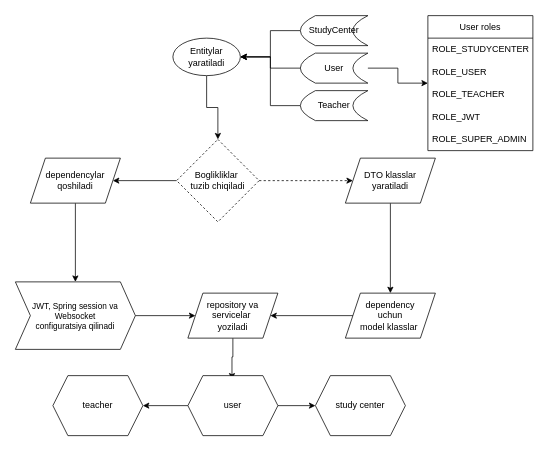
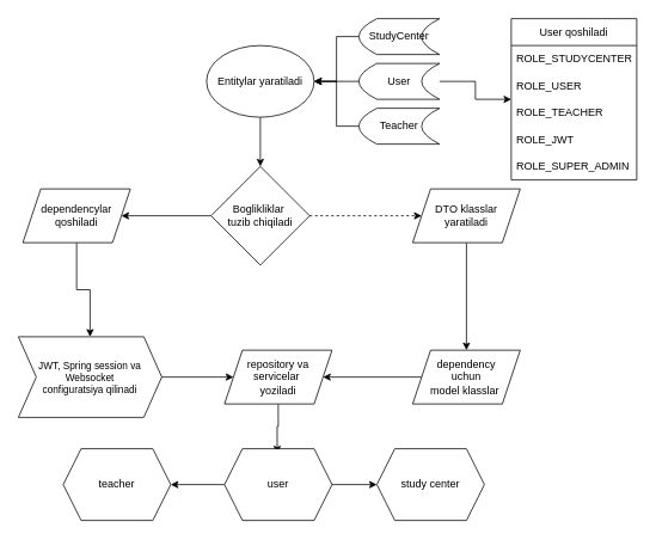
  <mxCell id="0" />
  <mxCell id="1" parent="0" />
  <mxCell id="2" style="edgeStyle=orthogonalEdgeStyle;rounded=0;orthogonalLoop=1;jettySize=auto;html=1;" edge="1" parent="1" source="3" target="6"><mxGeometry relative="1" as="geometry"><mxPoint x="240" y="420" as="targetPoint" /></mxGeometry></mxCell>
- <mxCell id="3" value="Entitylar yaratiladi" style="ellipse;whiteSpace=wrap;html=1;" vertex="1" parent="1"><mxGeometry x="230" y="50" width="90" height="50" as="geometry" /></mxCell>
+ <mxCell id="3" value="Entitylar yaratiladi" style="ellipse;whiteSpace=wrap;html=1;" vertex="1" parent="1"><mxGeometry x="230" y="50" width="120" height="80" as="geometry" /></mxCell>
  <mxCell id="4" style="edgeStyle=orthogonalEdgeStyle;rounded=0;orthogonalLoop=1;jettySize=auto;html=1;entryX=0;entryY=0.5;entryDx=0;entryDy=0;dashed=1;" edge="1" parent="1" source="6" target="8"><mxGeometry relative="1" as="geometry"><mxPoint x="430" y="205" as="targetPoint" /></mxGeometry></mxCell>
  <mxCell id="5" style="edgeStyle=orthogonalEdgeStyle;rounded=0;orthogonalLoop=1;jettySize=auto;html=1;entryX=1;entryY=0.5;entryDx=0;entryDy=0;" edge="1" parent="1" source="6" target="10"><mxGeometry relative="1" as="geometry"><mxPoint x="170" y="205" as="targetPoint" /></mxGeometry></mxCell>
- <mxCell id="6" value="Boglikliklar&amp;nbsp;&lt;div&gt;tuzib chiqiladi&lt;/div&gt;" style="rhombus;whiteSpace=wrap;html=1;dashed=1;" vertex="1" parent="1"><mxGeometry x="235" y="185" width="110" height="110" as="geometry" /></mxCell>
+ <mxCell id="6" value="Boglikliklar&amp;nbsp;&lt;div&gt;tuzib chiqiladi&lt;/div&gt;" style="rhombus;whiteSpace=wrap;html=1;" vertex="1" parent="1"><mxGeometry x="235" y="185" width="110" height="110" as="geometry" /></mxCell>
  <mxCell id="7" style="edgeStyle=orthogonalEdgeStyle;rounded=0;orthogonalLoop=1;jettySize=auto;html=1;entryX=0.5;entryY=0;entryDx=0;entryDy=0;" edge="1" parent="1" source="8" target="12"><mxGeometry relative="1" as="geometry" /></mxCell>
  <mxCell id="8" value="DTO klasslar yaratiladi" style="shape=parallelogram;perimeter=parallelogramPerimeter;whiteSpace=wrap;html=1;fixedSize=1;" vertex="1" parent="1"><mxGeometry x="460" y="210" width="120" height="60" as="geometry" /></mxCell>
  <mxCell id="9" style="edgeStyle=orthogonalEdgeStyle;rounded=0;orthogonalLoop=1;jettySize=auto;html=1;entryX=0.5;entryY=0;entryDx=0;entryDy=0;" edge="1" parent="1" source="10" target="14"><mxGeometry relative="1" as="geometry" /></mxCell>
- <mxCell id="10" value="dependencylar&lt;div&gt;qoshiladi&lt;/div&gt;" style="shape=parallelogram;perimeter=parallelogramPerimeter;whiteSpace=wrap;html=1;fixedSize=1;" vertex="1" parent="1"><mxGeometry x="40" y="210" width="120" height="60" as="geometry" /></mxCell>
+ <mxCell id="10" value="dependencylar&lt;div&gt;qoshiladi&lt;/div&gt;" style="shape=parallelogram;perimeter=parallelogramPerimeter;whiteSpace=wrap;html=1;fixedSize=1;" vertex="1" parent="1"><mxGeometry x="25" y="210" width="120" height="60" as="geometry" /></mxCell>
  <mxCell id="11" style="edgeStyle=orthogonalEdgeStyle;rounded=0;orthogonalLoop=1;jettySize=auto;html=1;entryX=1;entryY=0.5;entryDx=0;entryDy=0;" edge="1" parent="1" source="12" target="29"><mxGeometry relative="1" as="geometry" /></mxCell>
  <mxCell id="12" value="dependency&lt;div&gt;uchun&lt;/div&gt;&lt;div&gt;model klasslar&amp;nbsp;&lt;/div&gt;" style="shape=parallelogram;perimeter=parallelogramPerimeter;whiteSpace=wrap;html=1;fixedSize=1;" vertex="1" parent="1"><mxGeometry x="460" y="390" width="120" height="60" as="geometry" /></mxCell>
  <mxCell id="13" style="edgeStyle=orthogonalEdgeStyle;rounded=0;orthogonalLoop=1;jettySize=auto;html=1;entryX=0;entryY=0.5;entryDx=0;entryDy=0;" edge="1" parent="1" source="14" target="29"><mxGeometry relative="1" as="geometry" /></mxCell>
  <mxCell id="14" value="&lt;font style=&quot;font-size: 11px;&quot;&gt;JWT, Spring session va Websocket&lt;/font&gt;&lt;div style=&quot;font-size: 11px;&quot;&gt;&lt;font style=&quot;font-size: 11px;&quot;&gt;configuratsiya qilinadi&lt;/font&gt;&lt;/div&gt;" style="shape=step;perimeter=stepPerimeter;whiteSpace=wrap;html=1;fixedSize=1;" vertex="1" parent="1"><mxGeometry x="20" y="375" width="160" height="90" as="geometry" /></mxCell>
  <mxCell id="15" style="edgeStyle=orthogonalEdgeStyle;rounded=0;orthogonalLoop=1;jettySize=auto;html=1;entryX=1;entryY=0.5;entryDx=0;entryDy=0;" edge="1" parent="1" source="17" target="3"><mxGeometry relative="1" as="geometry" /></mxCell>
  <mxCell id="16" style="edgeStyle=orthogonalEdgeStyle;rounded=0;orthogonalLoop=1;jettySize=auto;html=1;" edge="1" parent="1" source="17" target="22"><mxGeometry relative="1" as="geometry" /></mxCell>
  <mxCell id="17" value="User" style="shape=dataStorage;whiteSpace=wrap;html=1;fixedSize=1;" vertex="1" parent="1"><mxGeometry x="400" y="70" width="90" height="40" as="geometry" /></mxCell>
  <mxCell id="18" style="edgeStyle=orthogonalEdgeStyle;rounded=0;orthogonalLoop=1;jettySize=auto;html=1;entryX=1;entryY=0.5;entryDx=0;entryDy=0;" edge="1" parent="1" source="19" target="3"><mxGeometry relative="1" as="geometry" /></mxCell>
  <mxCell id="19" value="Teacher" style="shape=dataStorage;whiteSpace=wrap;html=1;fixedSize=1;" vertex="1" parent="1"><mxGeometry x="400" y="120" width="90" height="40" as="geometry" /></mxCell>
  <mxCell id="20" style="edgeStyle=orthogonalEdgeStyle;rounded=0;orthogonalLoop=1;jettySize=auto;html=1;entryX=1;entryY=0.5;entryDx=0;entryDy=0;" edge="1" parent="1" source="21" target="3"><mxGeometry relative="1" as="geometry" /></mxCell>
  <mxCell id="21" value="StudyCenter" style="shape=dataStorage;whiteSpace=wrap;html=1;fixedSize=1;" vertex="1" parent="1"><mxGeometry x="400" width="90" height="40" as="geometry" y="20" /></mxCell>
- <mxCell id="22" value="User roles" style="swimlane;fontStyle=0;childLayout=stackLayout;horizontal=1;startSize=30;horizontalStack=0;resizeParent=1;resizeParentMax=0;resizeLast=0;collapsible=1;marginBottom=0;whiteSpace=wrap;html=1;" vertex="1" parent="1"><mxGeometry x="570" width="140" height="180" as="geometry" y="20" /></mxCell>
+ <mxCell id="22" value="User qoshiladi" style="swimlane;fontStyle=0;childLayout=stackLayout;horizontal=1;startSize=30;horizontalStack=0;resizeParent=1;resizeParentMax=0;resizeLast=0;collapsible=1;marginBottom=0;whiteSpace=wrap;html=1;" vertex="1" parent="1"><mxGeometry x="570" width="140" height="180" as="geometry" y="20" /></mxCell>
  <mxCell id="23" value="ROLE_STUDYCENTER" style="text;strokeColor=none;fillColor=none;align=left;verticalAlign=middle;spacingLeft=4;spacingRight=4;overflow=hidden;points=[[0,0.5],[1,0.5]];portConstraint=eastwest;rotatable=0;whiteSpace=wrap;html=1;" vertex="1" parent="22"><mxGeometry y="30" width="140" height="30" as="geometry" /></mxCell>
  <mxCell id="24" value="ROLE_USER" style="text;strokeColor=none;fillColor=none;align=left;verticalAlign=middle;spacingLeft=4;spacingRight=4;overflow=hidden;points=[[0,0.5],[1,0.5]];portConstraint=eastwest;rotatable=0;whiteSpace=wrap;html=1;" vertex="1" parent="22"><mxGeometry y="60" width="140" height="30" as="geometry" /></mxCell>
  <mxCell id="25" value="ROLE_TEACHER" style="text;strokeColor=none;fillColor=none;align=left;verticalAlign=middle;spacingLeft=4;spacingRight=4;overflow=hidden;points=[[0,0.5],[1,0.5]];portConstraint=eastwest;rotatable=0;whiteSpace=wrap;html=1;" vertex="1" parent="22"><mxGeometry y="90" width="140" height="30" as="geometry" /></mxCell>
  <mxCell id="26" value="ROLE_JWT" style="text;strokeColor=none;fillColor=none;align=left;verticalAlign=middle;spacingLeft=4;spacingRight=4;overflow=hidden;points=[[0,0.5],[1,0.5]];portConstraint=eastwest;rotatable=0;whiteSpace=wrap;html=1;" vertex="1" parent="22"><mxGeometry y="120" width="140" height="30" as="geometry" /></mxCell>
  <mxCell id="27" value="ROLE_SUPER_ADMIN" style="text;strokeColor=none;fillColor=none;align=left;verticalAlign=middle;spacingLeft=4;spacingRight=4;overflow=hidden;points=[[0,0.5],[1,0.5]];portConstraint=eastwest;rotatable=0;whiteSpace=wrap;html=1;" vertex="1" parent="22"><mxGeometry y="150" width="140" height="30" as="geometry" /></mxCell>
  <mxCell id="28" style="edgeStyle=orthogonalEdgeStyle;rounded=0;orthogonalLoop=1;jettySize=auto;html=1;entryX=0.49;entryY=0.064;entryDx=0;entryDy=0;entryPerimeter=0;" edge="1" parent="1" source="29" target="33"><mxGeometry relative="1" as="geometry"><mxPoint x="310" y="490" as="targetPoint" /></mxGeometry></mxCell>
  <mxCell id="29" value="repository va&lt;div&gt;servicelar&amp;nbsp;&lt;/div&gt;&lt;div&gt;yoziladi&lt;/div&gt;" style="shape=parallelogram;perimeter=parallelogramPerimeter;whiteSpace=wrap;html=1;fixedSize=1;" vertex="1" parent="1"><mxGeometry x="250" y="390" width="120" height="60" as="geometry" /></mxCell>
  <mxCell id="30" value="study center" style="shape=hexagon;perimeter=hexagonPerimeter2;whiteSpace=wrap;html=1;fixedSize=1;" vertex="1" parent="1"><mxGeometry x="420" y="500" width="120" height="80" as="geometry" /></mxCell>
  <mxCell id="31" style="edgeStyle=orthogonalEdgeStyle;rounded=0;orthogonalLoop=1;jettySize=auto;html=1;entryX=0;entryY=0.5;entryDx=0;entryDy=0;" edge="1" parent="1" source="33" target="30"><mxGeometry relative="1" as="geometry" /></mxCell>
  <mxCell id="32" style="edgeStyle=orthogonalEdgeStyle;rounded=0;orthogonalLoop=1;jettySize=auto;html=1;entryX=1;entryY=0.5;entryDx=0;entryDy=0;" edge="1" parent="1" source="33" target="34"><mxGeometry relative="1" as="geometry" /></mxCell>
  <mxCell id="33" value="user" style="shape=hexagon;perimeter=hexagonPerimeter2;whiteSpace=wrap;html=1;fixedSize=1;" vertex="1" parent="1"><mxGeometry x="250" y="500" width="120" height="80" as="geometry" /></mxCell>
  <mxCell id="34" value="teacher" style="shape=hexagon;perimeter=hexagonPerimeter2;whiteSpace=wrap;html=1;fixedSize=1;" vertex="1" parent="1"><mxGeometry x="70" y="500" width="120" height="80" as="geometry" /></mxCell>
